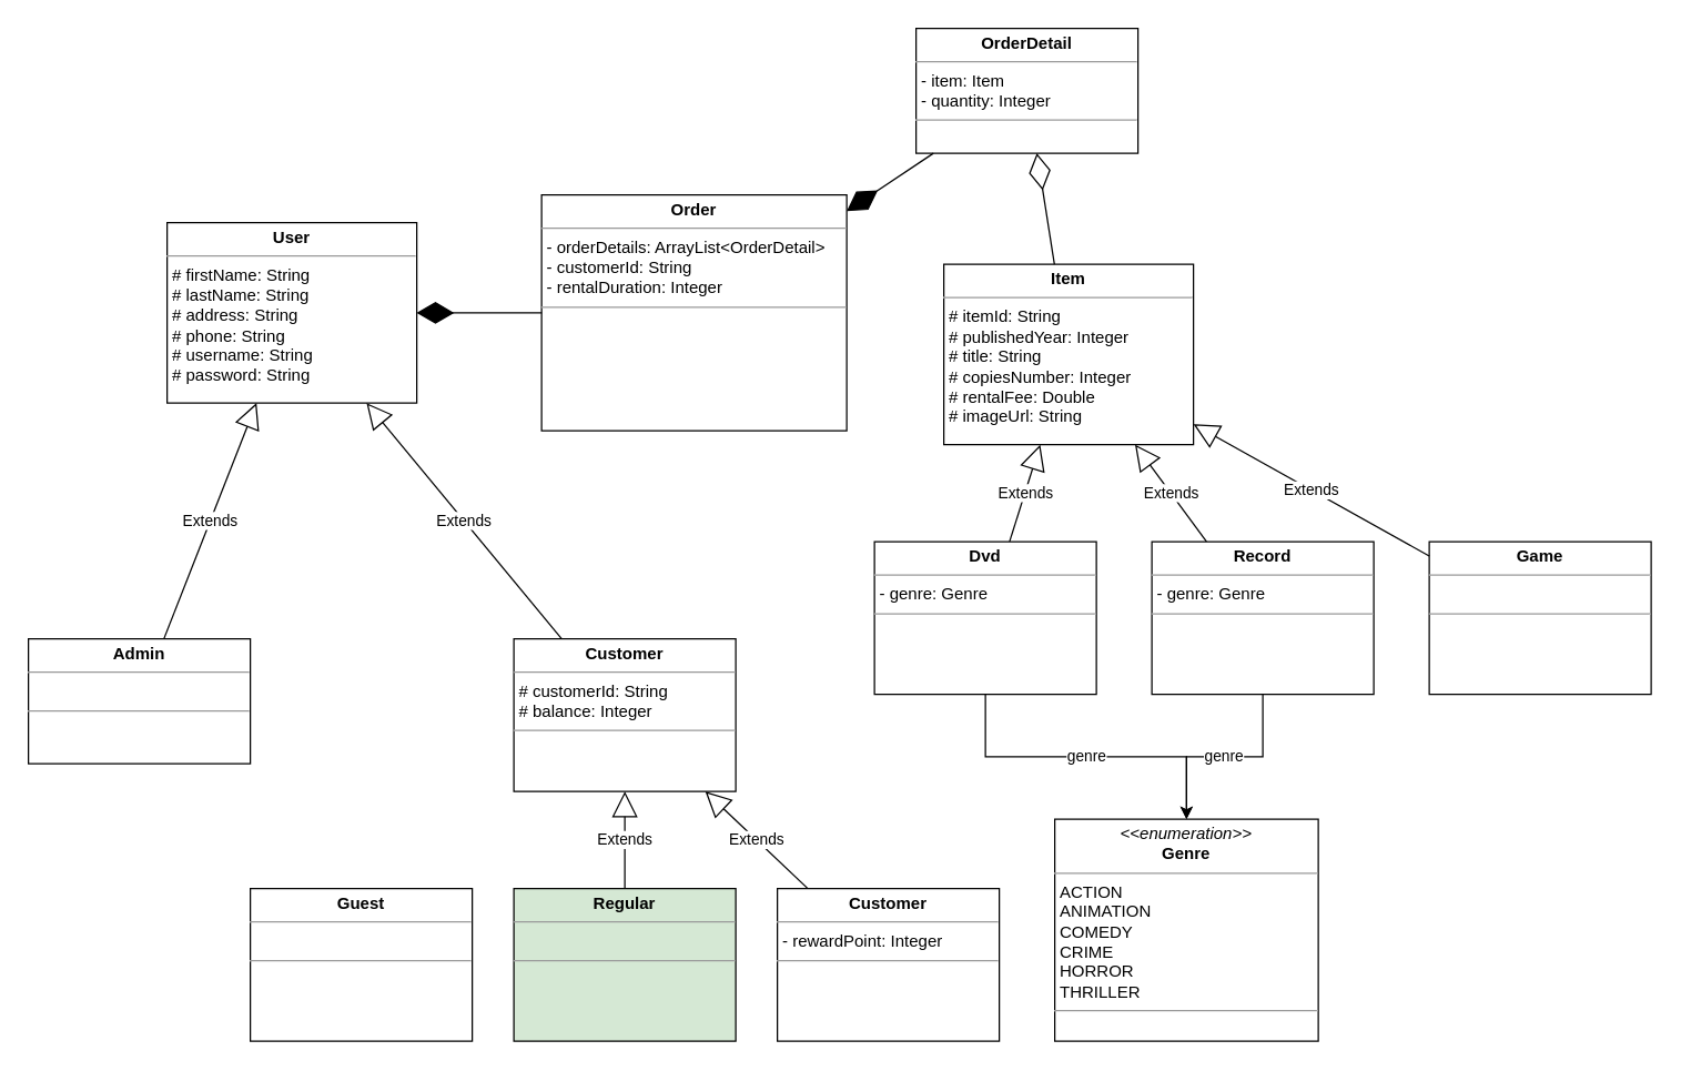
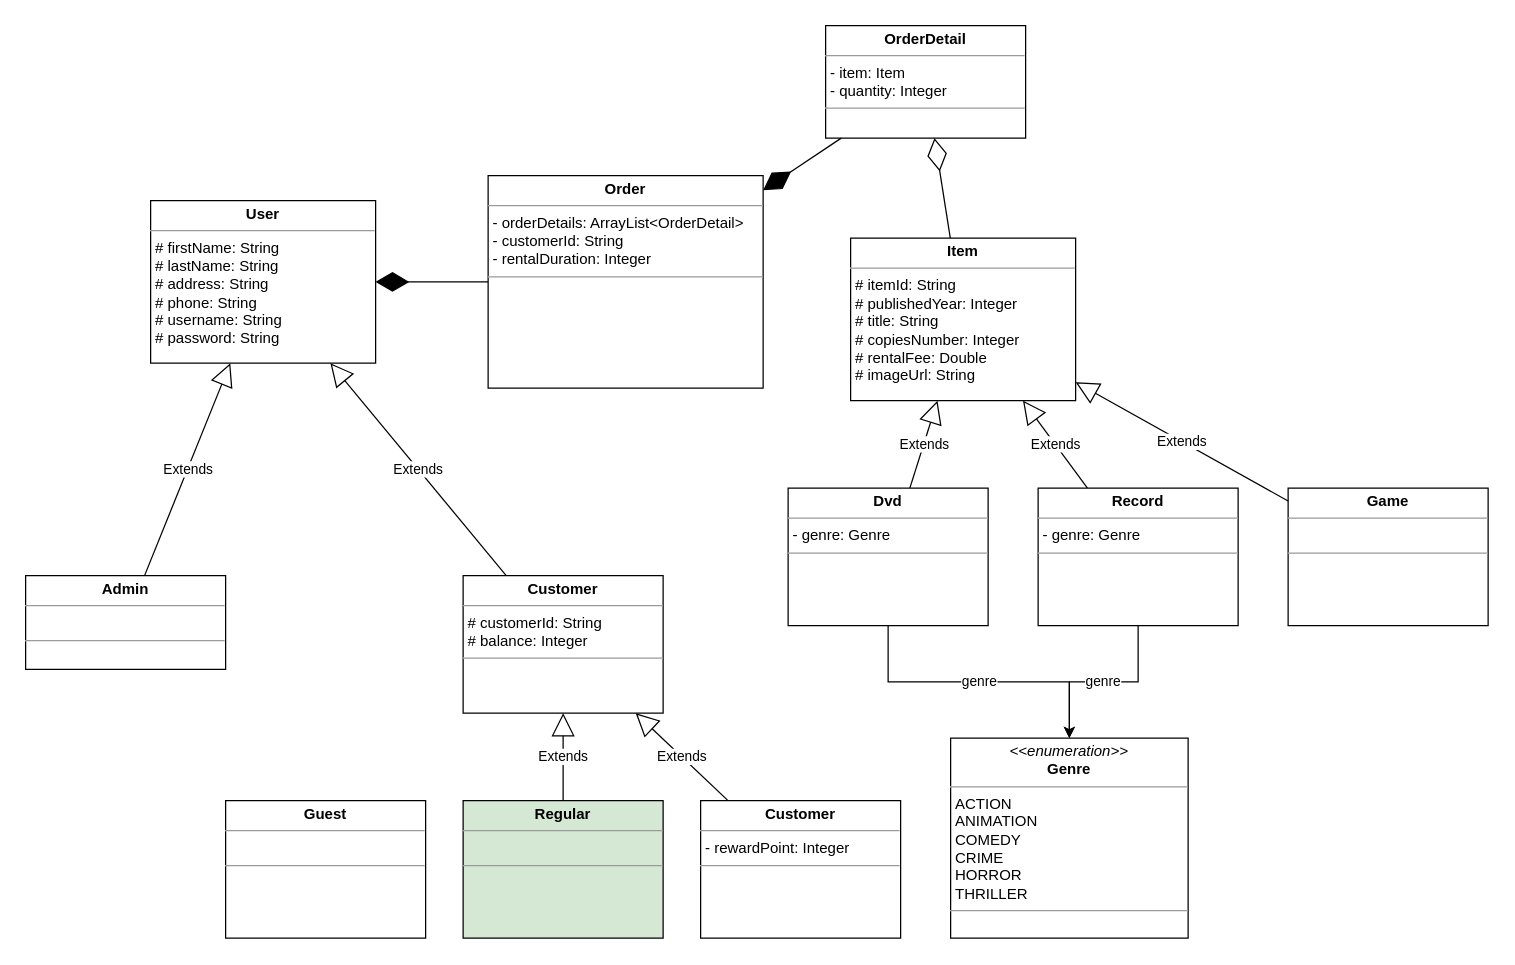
  <mxCell id="0" />
  <mxCell id="1" parent="0" />
  <mxCell id="2" value="&lt;p style=&quot;margin:0px;margin-top:4px;text-align:center;&quot;&gt;&lt;b&gt;User&lt;/b&gt;&lt;/p&gt;&lt;hr size=&quot;1&quot;&gt;&lt;p style=&quot;margin:0px;margin-left:4px;&quot;&gt;# firstName: String&lt;/p&gt;&lt;p style=&quot;margin:0px;margin-left:4px;&quot;&gt;# lastName: String&lt;/p&gt;&lt;p style=&quot;margin:0px;margin-left:4px;&quot;&gt;# address: String&lt;/p&gt;&lt;p style=&quot;margin:0px;margin-left:4px;&quot;&gt;# phone: String&lt;/p&gt;&lt;p style=&quot;margin:0px;margin-left:4px;&quot;&gt;# username: String&lt;/p&gt;&lt;p style=&quot;margin:0px;margin-left:4px;&quot;&gt;# password: String&lt;/p&gt;" style="verticalAlign=top;align=left;overflow=fill;fontSize=12;fontFamily=Helvetica;html=1;" vertex="1" parent="1"><mxGeometry x="120" y="160" width="180" height="130" as="geometry" /></mxCell>
  <mxCell id="3" value="&lt;p style=&quot;margin:0px;margin-top:4px;text-align:center;&quot;&gt;&lt;b&gt;OrderDetail&lt;/b&gt;&lt;/p&gt;&lt;hr size=&quot;1&quot;&gt;&lt;p style=&quot;margin:0px;margin-left:4px;&quot;&gt;- item: Item&lt;/p&gt;&lt;p style=&quot;margin:0px;margin-left:4px;&quot;&gt;- quantity: Integer&lt;/p&gt;&lt;hr size=&quot;1&quot;&gt;&lt;p style=&quot;margin:0px;margin-left:4px;&quot;&gt;&lt;br&gt;&lt;/p&gt;" style="verticalAlign=top;align=left;overflow=fill;fontSize=12;fontFamily=Helvetica;html=1;" vertex="1" parent="1"><mxGeometry x="660" y="20" width="160" height="90" as="geometry" /></mxCell>
  <mxCell id="4" value="&lt;p style=&quot;margin:0px;margin-top:4px;text-align:center;&quot;&gt;&lt;b&gt;Order&lt;/b&gt;&lt;/p&gt;&lt;hr size=&quot;1&quot;&gt;&lt;p style=&quot;margin:0px;margin-left:4px;&quot;&gt;- orderDetails: ArrayList&amp;lt;OrderDetail&amp;gt;&lt;/p&gt;&lt;p style=&quot;margin:0px;margin-left:4px;&quot;&gt;- customerId: String&lt;/p&gt;&lt;p style=&quot;margin:0px;margin-left:4px;&quot;&gt;- rentalDuration: Integer&lt;/p&gt;&lt;hr size=&quot;1&quot;&gt;&lt;p style=&quot;margin:0px;margin-left:4px;&quot;&gt;&lt;br&gt;&lt;/p&gt;" style="verticalAlign=top;align=left;overflow=fill;fontSize=12;fontFamily=Helvetica;html=1;" vertex="1" parent="1"><mxGeometry x="390" y="140" width="220" height="170" as="geometry" /></mxCell>
  <mxCell id="5" value="&lt;p style=&quot;margin:0px;margin-top:4px;text-align:center;&quot;&gt;&lt;b&gt;Customer&lt;/b&gt;&lt;/p&gt;&lt;hr size=&quot;1&quot;&gt;&lt;p style=&quot;margin:0px;margin-left:4px;&quot;&gt;# customerId: String&lt;/p&gt;&lt;p style=&quot;margin:0px;margin-left:4px;&quot;&gt;# balance: Integer&amp;nbsp;&lt;/p&gt;&lt;hr size=&quot;1&quot;&gt;&lt;p style=&quot;margin:0px;margin-left:4px;&quot;&gt;&lt;br&gt;&lt;/p&gt;" style="verticalAlign=top;align=left;overflow=fill;fontSize=12;fontFamily=Helvetica;html=1;" vertex="1" parent="1"><mxGeometry x="370" y="460" width="160" height="110" as="geometry" /></mxCell>
- <mxCell id="6" value="&lt;p style=&quot;margin:0px;margin-top:4px;text-align:center;&quot;&gt;&lt;b&gt;Admin&lt;/b&gt;&lt;/p&gt;&lt;hr size=&quot;1&quot;&gt;&lt;p style=&quot;margin:0px;margin-left:4px;&quot;&gt;&lt;br&gt;&lt;/p&gt;&lt;hr size=&quot;1&quot;&gt;&lt;p style=&quot;margin:0px;margin-left:4px;&quot;&gt;&lt;br&gt;&lt;/p&gt;" style="verticalAlign=top;align=left;overflow=fill;fontSize=12;fontFamily=Helvetica;html=1;" vertex="1" parent="1"><mxGeometry x="20" y="460" width="160" height="90" as="geometry" /></mxCell>
+ <mxCell id="6" value="&lt;p style=&quot;margin:0px;margin-top:4px;text-align:center;&quot;&gt;&lt;b&gt;Admin&lt;/b&gt;&lt;/p&gt;&lt;hr size=&quot;1&quot;&gt;&lt;p style=&quot;margin:0px;margin-left:4px;&quot;&gt;&lt;br&gt;&lt;/p&gt;&lt;hr size=&quot;1&quot;&gt;&lt;p style=&quot;margin:0px;margin-left:4px;&quot;&gt;&lt;br&gt;&lt;/p&gt;" style="verticalAlign=top;align=left;overflow=fill;fontSize=12;fontFamily=Helvetica;html=1;" vertex="1" parent="1"><mxGeometry x="20" y="460" width="160" height="75" as="geometry" /></mxCell>
  <mxCell id="7" value="Extends" style="endArrow=block;endSize=16;endFill=0;html=1;rounded=0;" edge="1" parent="1" source="6" target="2"><mxGeometry width="160" relative="1" as="geometry"><mxPoint x="-210" y="300" as="sourcePoint" /><mxPoint x="-50" y="300" as="targetPoint" /></mxGeometry></mxCell>
  <mxCell id="8" value="Extends" style="endArrow=block;endSize=16;endFill=0;html=1;rounded=0;" edge="1" parent="1" source="5" target="2"><mxGeometry width="160" relative="1" as="geometry"><mxPoint x="35.714" y="430" as="sourcePoint" /><mxPoint x="92.857" y="330" as="targetPoint" /></mxGeometry></mxCell>
  <mxCell id="9" value="&lt;p style=&quot;margin:0px;margin-top:4px;text-align:center;&quot;&gt;&lt;b&gt;Customer&lt;/b&gt;&lt;/p&gt;&lt;hr size=&quot;1&quot;&gt;&lt;p style=&quot;margin:0px;margin-left:4px;&quot;&gt;- rewardPoint: Integer&lt;/p&gt;&lt;hr size=&quot;1&quot;&gt;&lt;p style=&quot;margin:0px;margin-left:4px;&quot;&gt;&lt;br&gt;&lt;/p&gt;" style="verticalAlign=top;align=left;overflow=fill;fontSize=12;fontFamily=Helvetica;html=1;" vertex="1" parent="1"><mxGeometry x="560" y="640" width="160" height="110" as="geometry" /></mxCell>
  <mxCell id="10" value="&lt;p style=&quot;margin:0px;margin-top:4px;text-align:center;&quot;&gt;&lt;b&gt;Guest&lt;/b&gt;&lt;/p&gt;&lt;hr size=&quot;1&quot;&gt;&lt;p style=&quot;margin:0px;margin-left:4px;&quot;&gt;&lt;br&gt;&lt;/p&gt;&lt;hr size=&quot;1&quot;&gt;&lt;p style=&quot;margin:0px;margin-left:4px;&quot;&gt;&lt;br&gt;&lt;/p&gt;" style="verticalAlign=top;align=left;overflow=fill;fontSize=12;fontFamily=Helvetica;html=1;" vertex="1" parent="1"><mxGeometry x="180" y="640" width="160" height="110" as="geometry" /></mxCell>
  <mxCell id="11" value="&lt;p style=&quot;margin:0px;margin-top:4px;text-align:center;&quot;&gt;&lt;b&gt;Regular&lt;/b&gt;&lt;/p&gt;&lt;hr size=&quot;1&quot;&gt;&lt;p style=&quot;margin:0px;margin-left:4px;&quot;&gt;&lt;br&gt;&lt;/p&gt;&lt;hr size=&quot;1&quot;&gt;&lt;p style=&quot;margin:0px;margin-left:4px;&quot;&gt;&lt;br&gt;&lt;/p&gt;" style="verticalAlign=top;align=left;overflow=fill;fontSize=12;fontFamily=Helvetica;html=1;fillColor=#d5e8d4;" vertex="1" parent="1"><mxGeometry x="370" y="640" width="160" height="110" as="geometry" /></mxCell>
  <mxCell id="12" value="Extends" style="endArrow=block;endSize=16;endFill=0;html=1;rounded=0;" edge="1" parent="1" source="11" target="5"><mxGeometry width="160" relative="1" as="geometry"><mxPoint x="212.105" y="580" as="sourcePoint" /><mxPoint x="287.895" y="500" as="targetPoint" /></mxGeometry></mxCell>
  <mxCell id="13" value="Extends" style="endArrow=block;endSize=16;endFill=0;html=1;rounded=0;" edge="1" parent="1" source="9" target="5"><mxGeometry width="160" relative="1" as="geometry"><mxPoint x="222.105" y="590" as="sourcePoint" /><mxPoint x="297.895" y="510" as="targetPoint" /></mxGeometry></mxCell>
  <mxCell id="14" value="&lt;p style=&quot;margin:0px;margin-top:4px;text-align:center;&quot;&gt;&lt;b&gt;Item&lt;/b&gt;&lt;/p&gt;&lt;hr size=&quot;1&quot;&gt;&lt;p style=&quot;margin:0px;margin-left:4px;&quot;&gt;# itemId: String&lt;/p&gt;&lt;p style=&quot;margin:0px;margin-left:4px;&quot;&gt;# publishedYear: Integer&lt;/p&gt;&lt;p style=&quot;margin:0px;margin-left:4px;&quot;&gt;# title: String&lt;/p&gt;&lt;p style=&quot;margin:0px;margin-left:4px;&quot;&gt;# copiesNumber: Integer&lt;/p&gt;&lt;p style=&quot;margin:0px;margin-left:4px;&quot;&gt;# rentalFee: Double&lt;/p&gt;&lt;p style=&quot;margin:0px;margin-left:4px;&quot;&gt;# imageUrl: String&lt;/p&gt;" style="verticalAlign=top;align=left;overflow=fill;fontSize=12;fontFamily=Helvetica;html=1;" vertex="1" parent="1"><mxGeometry x="680" y="190" width="180" height="130" as="geometry" /></mxCell>
  <mxCell id="15" value="Extends" style="endArrow=block;endSize=16;endFill=0;html=1;rounded=0;" edge="1" parent="1" source="17" target="14"><mxGeometry width="160" relative="1" as="geometry"><mxPoint x="710" y="460" as="sourcePoint" /><mxPoint x="205.833" y="330" as="targetPoint" /></mxGeometry></mxCell>
  <mxCell id="16" value="genre" style="edgeStyle=orthogonalEdgeStyle;rounded=0;orthogonalLoop=1;jettySize=auto;html=1;" edge="1" parent="1" source="17" target="23"><mxGeometry relative="1" as="geometry" /></mxCell>
  <mxCell id="17" value="&lt;p style=&quot;margin:0px;margin-top:4px;text-align:center;&quot;&gt;&lt;b&gt;Dvd&lt;/b&gt;&lt;/p&gt;&lt;hr size=&quot;1&quot;&gt;&lt;p style=&quot;margin:0px;margin-left:4px;&quot;&gt;- genre: Genre&lt;/p&gt;&lt;hr size=&quot;1&quot;&gt;&lt;p style=&quot;margin:0px;margin-left:4px;&quot;&gt;&lt;br&gt;&lt;/p&gt;" style="verticalAlign=top;align=left;overflow=fill;fontSize=12;fontFamily=Helvetica;html=1;" vertex="1" parent="1"><mxGeometry x="630" y="390" width="160" height="110" as="geometry" /></mxCell>
  <mxCell id="18" value="Extends" style="endArrow=block;endSize=16;endFill=0;html=1;rounded=0;" edge="1" parent="1" source="20" target="14"><mxGeometry width="160" relative="1" as="geometry"><mxPoint x="860" y="400" as="sourcePoint" /><mxPoint x="764" y="330" as="targetPoint" /></mxGeometry></mxCell>
  <mxCell id="19" value="genre" style="edgeStyle=orthogonalEdgeStyle;rounded=0;orthogonalLoop=1;jettySize=auto;html=1;" edge="1" parent="1" source="20" target="23"><mxGeometry relative="1" as="geometry" /></mxCell>
  <mxCell id="20" value="&lt;p style=&quot;margin:0px;margin-top:4px;text-align:center;&quot;&gt;&lt;b&gt;Record&lt;/b&gt;&lt;/p&gt;&lt;hr size=&quot;1&quot;&gt;&lt;p style=&quot;margin:0px;margin-left:4px;&quot;&gt;- genre: Genre&lt;/p&gt;&lt;hr size=&quot;1&quot;&gt;&lt;p style=&quot;margin:0px;margin-left:4px;&quot;&gt;&lt;br&gt;&lt;/p&gt;" style="verticalAlign=top;align=left;overflow=fill;fontSize=12;fontFamily=Helvetica;html=1;" vertex="1" parent="1"><mxGeometry x="830" y="390" width="160" height="110" as="geometry" /></mxCell>
  <mxCell id="21" value="&lt;p style=&quot;margin:0px;margin-top:4px;text-align:center;&quot;&gt;&lt;b&gt;Game&lt;/b&gt;&lt;/p&gt;&lt;hr size=&quot;1&quot;&gt;&lt;p style=&quot;margin:0px;margin-left:4px;&quot;&gt;&lt;br&gt;&lt;/p&gt;&lt;hr size=&quot;1&quot;&gt;&lt;p style=&quot;margin:0px;margin-left:4px;&quot;&gt;&lt;br&gt;&lt;/p&gt;" style="verticalAlign=top;align=left;overflow=fill;fontSize=12;fontFamily=Helvetica;html=1;" vertex="1" parent="1"><mxGeometry x="1030" y="390" width="160" height="110" as="geometry" /></mxCell>
  <mxCell id="22" value="Extends" style="endArrow=block;endSize=16;endFill=0;html=1;rounded=0;" edge="1" parent="1" source="21" target="14"><mxGeometry width="160" relative="1" as="geometry"><mxPoint x="881.304" y="440" as="sourcePoint" /><mxPoint x="823.913" y="330" as="targetPoint" /></mxGeometry></mxCell>
  <mxCell id="23" value="&lt;p style=&quot;margin:0px;margin-top:4px;text-align:center;&quot;&gt;&lt;i&gt;&amp;lt;&amp;lt;enumeration&amp;gt;&amp;gt;&lt;/i&gt;&lt;br&gt;&lt;b&gt;Genre&lt;/b&gt;&lt;/p&gt;&lt;hr size=&quot;1&quot;&gt;&lt;p style=&quot;margin:0px;margin-left:4px;&quot;&gt;ACTION&lt;/p&gt;&lt;p style=&quot;margin:0px;margin-left:4px;&quot;&gt;ANIMATION&lt;/p&gt;&lt;p style=&quot;margin:0px;margin-left:4px;&quot;&gt;COMEDY&lt;/p&gt;&lt;p style=&quot;margin:0px;margin-left:4px;&quot;&gt;CRIME&lt;/p&gt;&lt;p style=&quot;margin:0px;margin-left:4px;&quot;&gt;HORROR&lt;/p&gt;&lt;p style=&quot;margin:0px;margin-left:4px;&quot;&gt;THRILLER&lt;/p&gt;&lt;hr size=&quot;1&quot;&gt;&lt;p style=&quot;margin:0px;margin-left:4px;&quot;&gt;&lt;br&gt;&lt;/p&gt;" style="verticalAlign=top;align=left;overflow=fill;fontSize=12;fontFamily=Helvetica;html=1;" vertex="1" parent="1"><mxGeometry x="760" y="590" width="190" height="160" as="geometry" /></mxCell>
  <mxCell id="24" value="" style="endArrow=diamondThin;endFill=1;endSize=24;html=1;rounded=0;" edge="1" parent="1" source="3" target="4"><mxGeometry width="160" relative="1" as="geometry"><mxPoint x="330" y="-90" as="sourcePoint" /><mxPoint x="490" y="-90" as="targetPoint" /></mxGeometry></mxCell>
  <mxCell id="25" value="" style="endArrow=diamondThin;endFill=1;endSize=24;html=1;rounded=0;" edge="1" parent="1" source="4" target="2"><mxGeometry width="160" relative="1" as="geometry"><mxPoint x="660" y="15" as="sourcePoint" /><mxPoint x="530" y="15" as="targetPoint" /></mxGeometry></mxCell>
  <mxCell id="26" value="" style="endArrow=diamondThin;endFill=0;endSize=24;html=1;rounded=0;" edge="1" parent="1" source="14" target="3"><mxGeometry width="160" relative="1" as="geometry"><mxPoint x="370" y="210" as="sourcePoint" /><mxPoint x="530" y="210" as="targetPoint" /></mxGeometry></mxCell>
